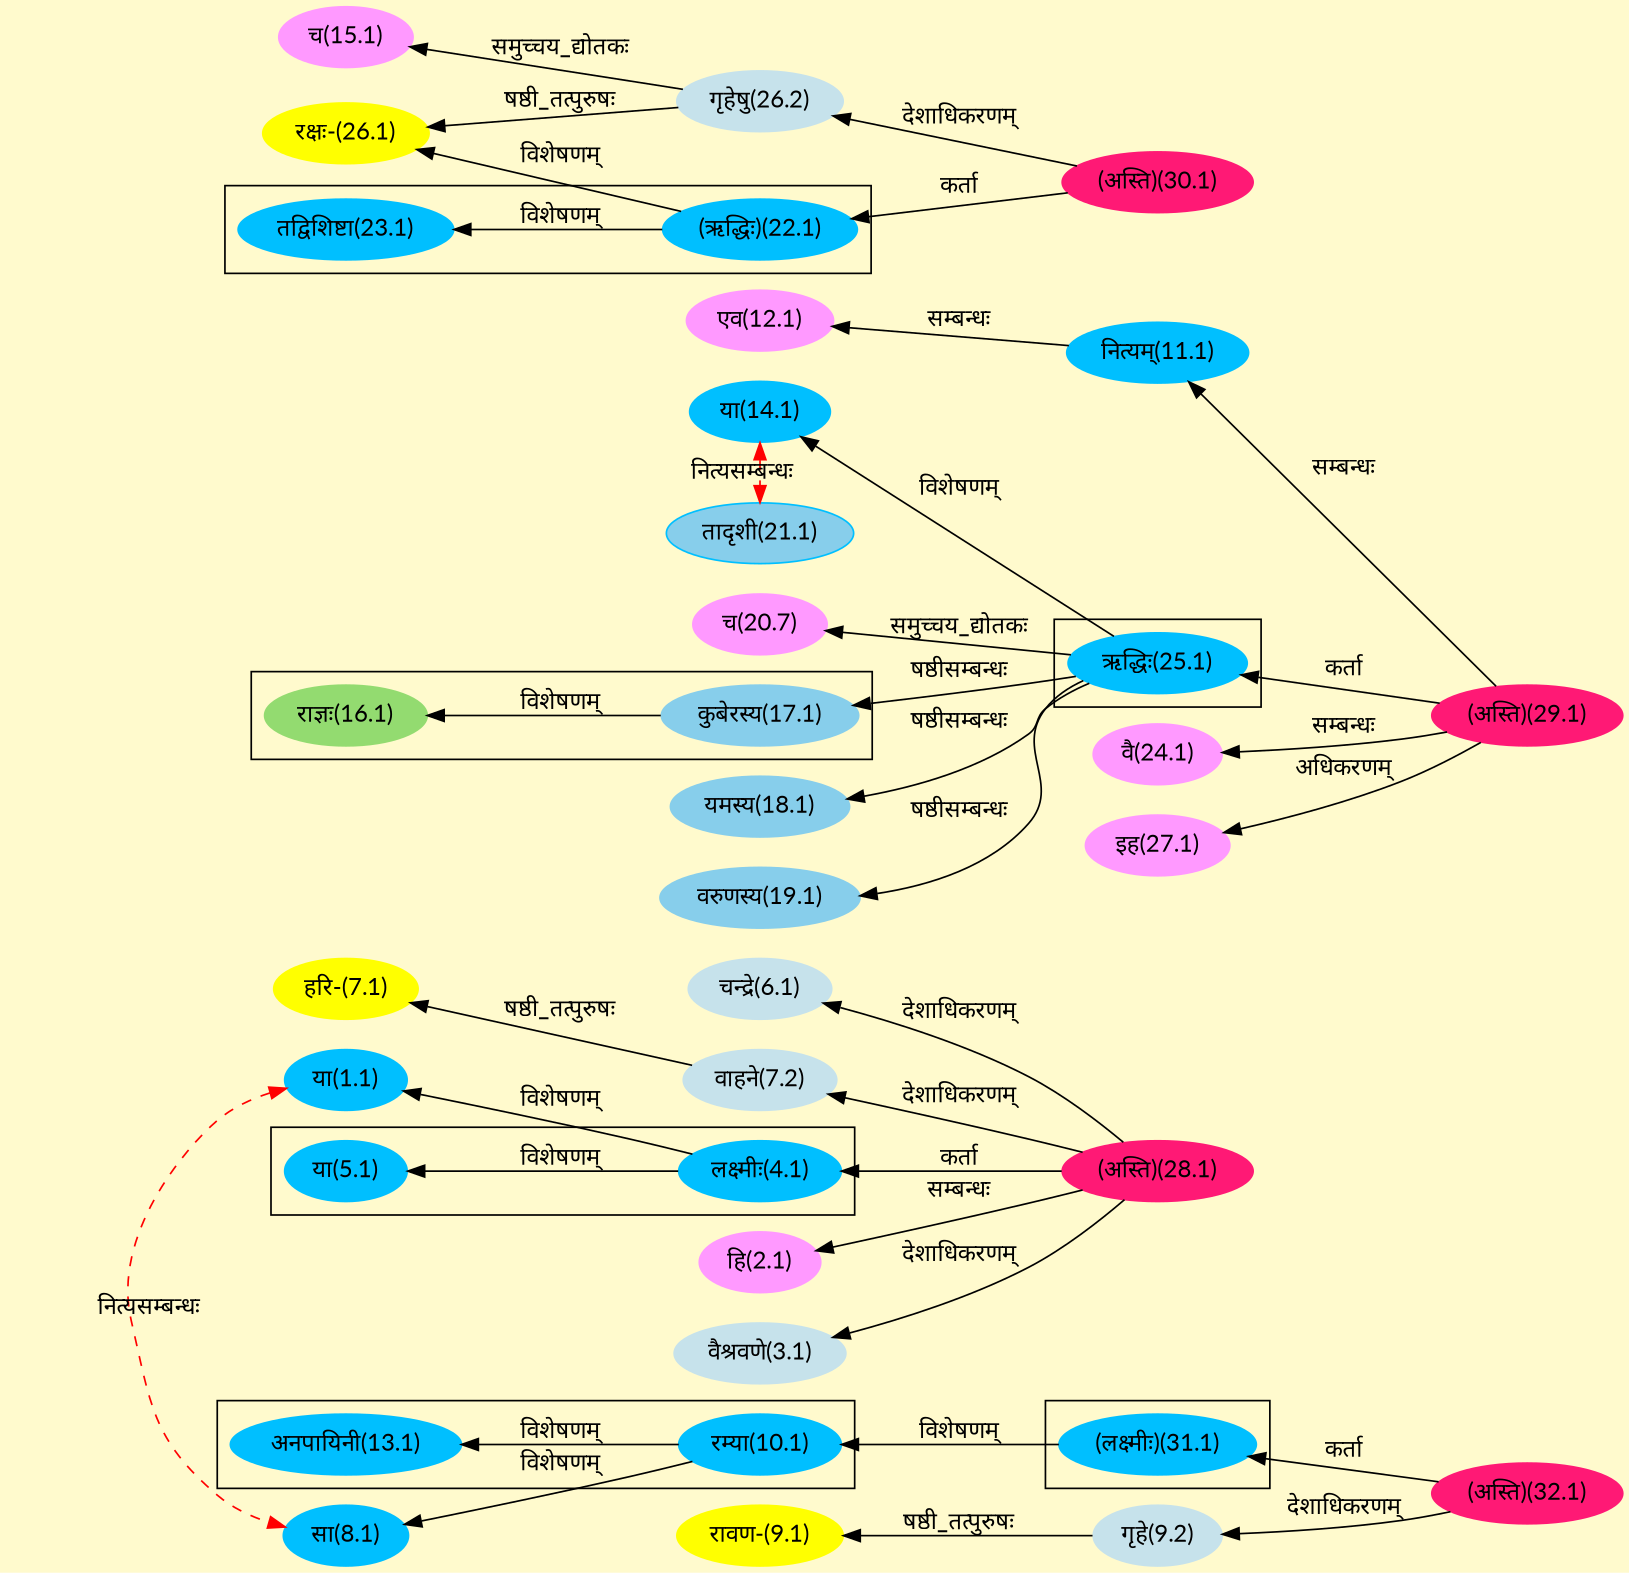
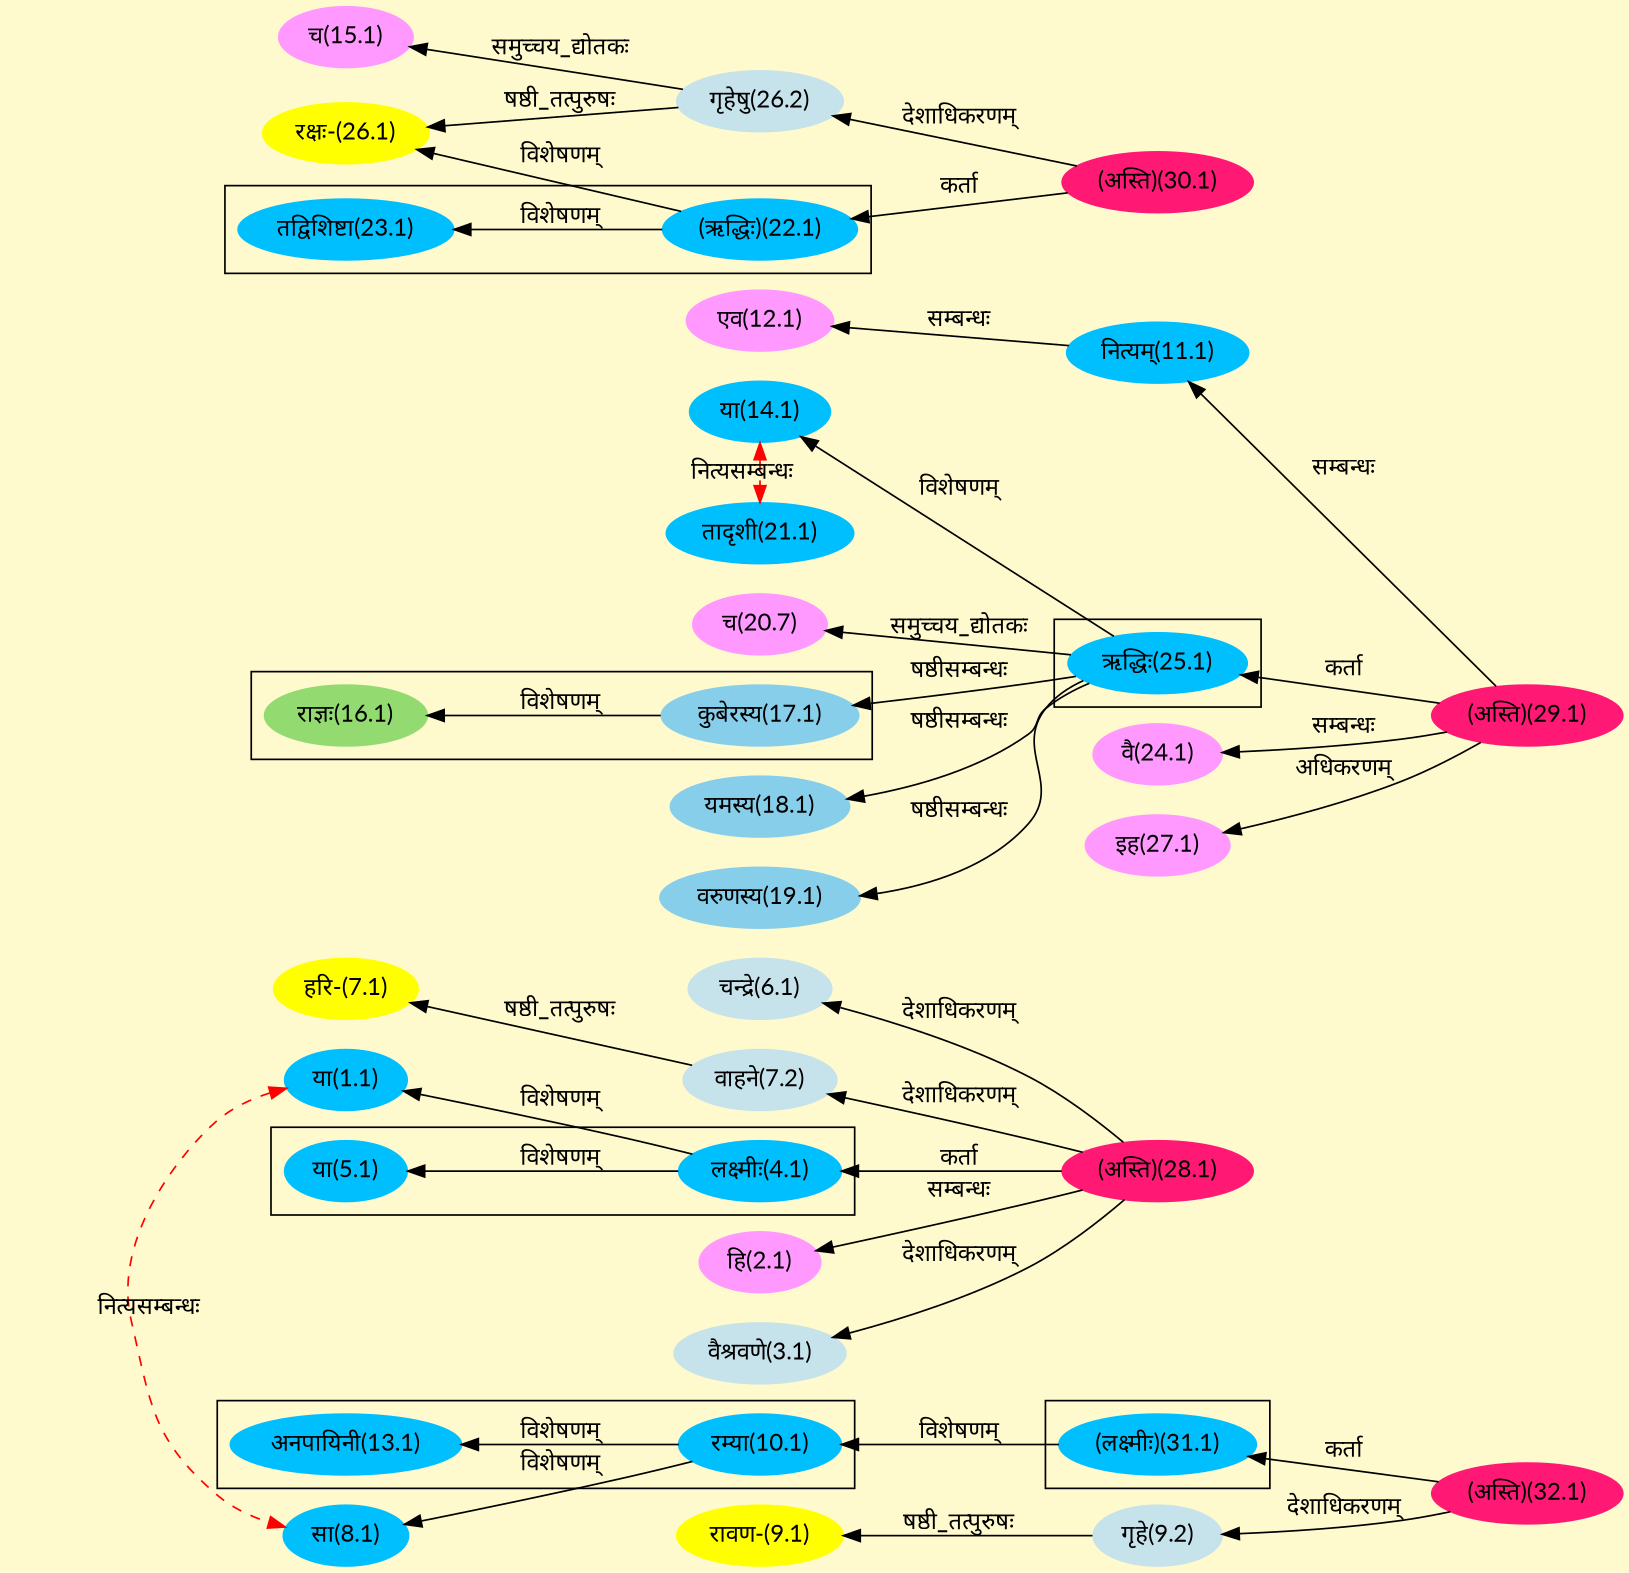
  digraph {
    bgcolor=lemonchiffon1
    compound=true
    fontname=Lato
    rankdir=LR
    node [color="#00BFFF" fontname=Lato style=filled]
    edge [dir=back fontname=Lato]
    n1 [label="या(1.1)"]
    n2 [label="सा(8.1)"]
    n3 [label="या(14.1)"]
-   n4 [label="तादृशी(21.1)" fillcolor="#87CEEB"]
+   n4 [label="तादृशी(21.1)"]
    n5 [label="लक्ष्मीः(4.1)"]
    n6 [label="या(5.1)"]
    n7 [label="रम्या(10.1)"]
    n8 [label="अनपायिनी(13.1)"]
    n9 [label="(लक्ष्मीः)(31.1)"]
    n10 [label="ऋद्धिः(25.1)"]
    n11 [color="#93DB70" label="राज्ञः(16.1)"]
    n12 [color="#87CEEB" label="कुबेरस्य(17.1)"]
    n13 [label="(ऋद्धिः)(22.1)"]
    n14 [label="तद्विशिष्टा(23.1)"]
    n15 [color="#FF1975" label="(अस्ति)(28.1)"]
    n16 [color="#FF1975" label="(अस्ति)(32.1)"]
    n17 [color="#FF1975" label="(अस्ति)(29.1)"]
    n18 [color="#FF1975" label="(अस्ति)(30.1)"]
    n19 [color="#FF99FF" label="हि(2.1)"]
    n20 [color="#C6E2EB" label="वैश्रवणे(3.1)"]
    n21 [color="#C6E2EB" label="चन्द्रे(6.1)"]
    n22 [color="#FFFF00" label="हरि-(7.1)"]
    n23 [color="#C6E2EB" label="वाहने(7.2)"]
    n24 [color="#FFFF00" label="रावण-(9.1)"]
    n25 [color="#C6E2EB" label="गृहे(9.2)"]
    n26 [label="नित्यम्(11.1)"]
    n27 [color="#FF99FF" label="एव(12.1)"]
    n28 [color="#FF99FF" label="च(15.1)"]
    n29 [color="#C6E2EB" label="गृहेषु(26.2)"]
    n30 [color="#87CEEB" label="यमस्य(18.1)"]
    n31 [color="#87CEEB" label="वरुणस्य(19.1)"]
    n32 [color="#FF99FF" label="च(20.7)"]
    n33 [color="#FF99FF" label="वै(24.1)"]
    n34 [color="#FFFF00" label="रक्षः-(26.1)"]
    n35 [color="#FF99FF" label="इह(27.1)"]
    subgraph sub_1 {
      rank=same
      n1
      n2
    }
    subgraph sub_2 {
      rank=same
      n3
      n4
    }
    subgraph cluster_3 {
      n5
      n6
    }
    subgraph cluster_4 {
      n7
      n8
    }
    subgraph cluster_5 {
      n9
    }
    subgraph cluster_6 {
      n10
    }
    subgraph cluster_7 {
      n11
      n12
    }
    subgraph cluster_8 {
      n13
      n14
    }
    n1 -> n2 [color=red dir=both label="नित्यसम्बन्धः" style=dashed]
    n1 -> n5 [label="विशेषणम्"]
    n2 -> n7 [label="विशेषणम्"]
    n3 -> n4 [color=red dir=both label="नित्यसम्बन्धः" style=dashed]
    n3 -> n10 [label="विशेषणम्"]
    n5 -> n15 [label="कर्ता"]
    n6 -> n5 [label="विशेषणम्"]
    n7 -> n9 [label="विशेषणम्"]
    n8 -> n7 [label="विशेषणम्"]
    n9 -> n16 [label="कर्ता"]
    n10 -> n17 [label="कर्ता"]
    n11 -> n12 [label="विशेषणम्"]
    n12 -> n10 [label="षष्ठीसम्बन्धः"]
    n13 -> n18 [label="कर्ता"]
    n14 -> n13 [label="विशेषणम्"]
    n19 -> n15 [label="सम्बन्धः"]
    n20 -> n15 [label="देशाधिकरणम्"]
    n21 -> n15 [label="देशाधिकरणम्"]
    n22 -> n23 [label="षष्ठी_तत्पुरुषः"]
    n23 -> n15 [label="देशाधिकरणम्"]
    n24 -> n25 [label="षष्ठी_तत्पुरुषः"]
    n25 -> n16 [label="देशाधिकरणम्"]
    n26 -> n17 [label="सम्बन्धः"]
    n27 -> n26 [label="सम्बन्धः"]
    n28 -> n29 [label="समुच्चय_द्योतकः"]
    n29 -> n18 [label="देशाधिकरणम्"]
    n30 -> n10 [label="षष्ठीसम्बन्धः"]
    n31 -> n10 [label="षष्ठीसम्बन्धः"]
    n32 -> n10 [label="समुच्चय_द्योतकः"]
    n33 -> n17 [label="सम्बन्धः"]
    n34 -> n13 [label="विशेषणम्"]
    n34 -> n29 [label="षष्ठी_तत्पुरुषः"]
    n35 -> n17 [label="अधिकरणम्"]
  }
